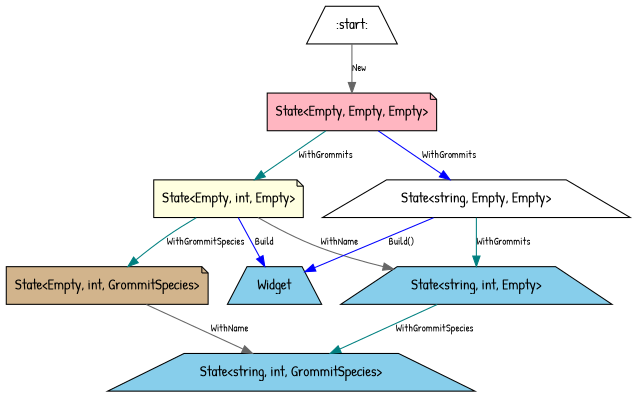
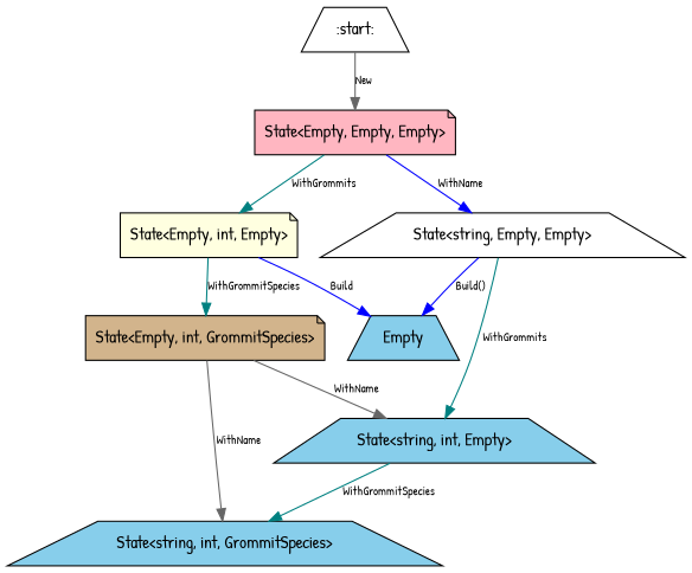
  digraph {
    fontname="Patrick Hand"
    node [fillcolor=skyblue fontname="Patrick Hand" shape=trapezium style=filled]
    edge [color=teal fontname="Patrick Hand" fontsize=10]
    "State<Empty, Empty, Empty>" [fillcolor=lightpink shape=note]
    ":start:" [fillcolor=white]
    "State<Empty, int, Empty>" [fillcolor=lightyellow shape=note]
    "State<string, Empty, Empty>" [fillcolor=white]
    "State<Empty, int, GrommitSpecies>" [fillcolor=tan shape=note]
    "State<string, int, Empty>"
-   Widget
+   Widget [label=Empty]
    "State<string, int, GrommitSpecies>"
    "State<Empty, Empty, Empty>" -> "State<Empty, int, Empty>" [label=WithGrommits]
-   "State<Empty, Empty, Empty>" -> "State<string, Empty, Empty>" [color=blue label=WithGrommits]
+   "State<Empty, Empty, Empty>" -> "State<string, Empty, Empty>" [color=blue label=WithName]
    ":start:" -> "State<Empty, Empty, Empty>" [color=gray40 label=New]
    "State<Empty, int, Empty>" -> "State<Empty, int, GrommitSpecies>" [label=WithGrommitSpecies]
-   "State<Empty, int, Empty>" -> "State<string, int, Empty>" [color=gray40 label=WithName]
+   "State<Empty, int, GrommitSpecies>" -> "State<string, int, Empty>" [color=gray40 label=WithName]
    "State<Empty, int, Empty>" -> Widget [color=blue label=Build]
    "State<string, Empty, Empty>" -> "State<string, int, Empty>" [label=WithGrommits]
    "State<string, Empty, Empty>" -> Widget [color=blue label="Build()"]
    "State<Empty, int, GrommitSpecies>" -> "State<string, int, GrommitSpecies>" [color=gray40 label=WithName]
    "State<string, int, Empty>" -> "State<string, int, GrommitSpecies>" [label=WithGrommitSpecies]
  }
